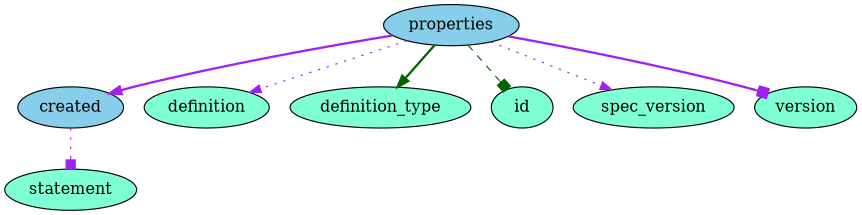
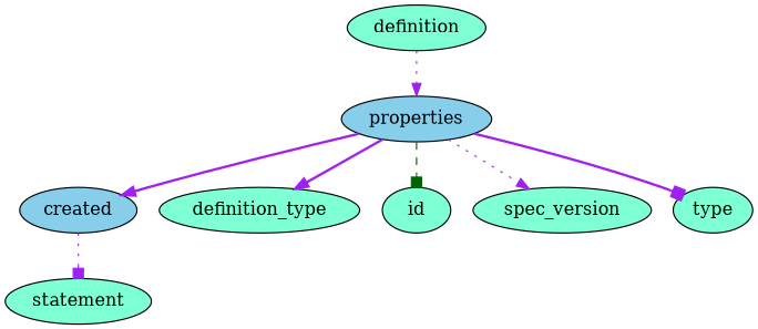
  digraph {
    rankdir=TB
    node [fillcolor=aquamarine style=filled]
    edge [arrowhead=normal color=purple style=dotted]
    n1 [fillcolor=skyblue label=created]
    n2 [label=statement]
    n3 [label=definition]
    n4 [label=definition_type]
    n5 [label=id]
    n6 [label=spec_version]
-   n7 [label=version]
+   n7 [label=type]
    properties [fillcolor=skyblue]
    n1 -> n2 [arrowhead=box]
    properties -> n1 [style=bold]
-   properties -> n3
-   properties -> n4 [color=darkgreen style=bold]
+   n3 -> properties
+   properties -> n4 [style=bold]
    properties -> n5 [arrowhead=box color=darkgreen style=dashed]
    properties -> n6
    properties -> n7 [arrowhead=box style=bold]
  }
